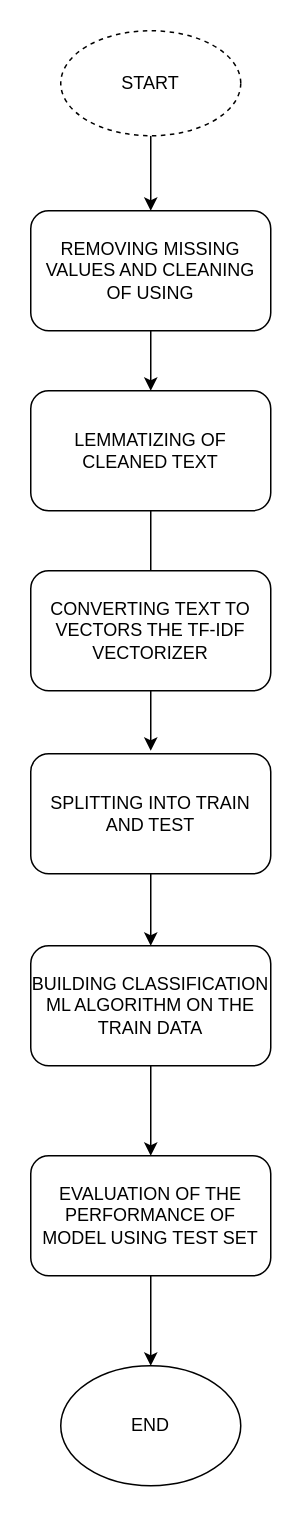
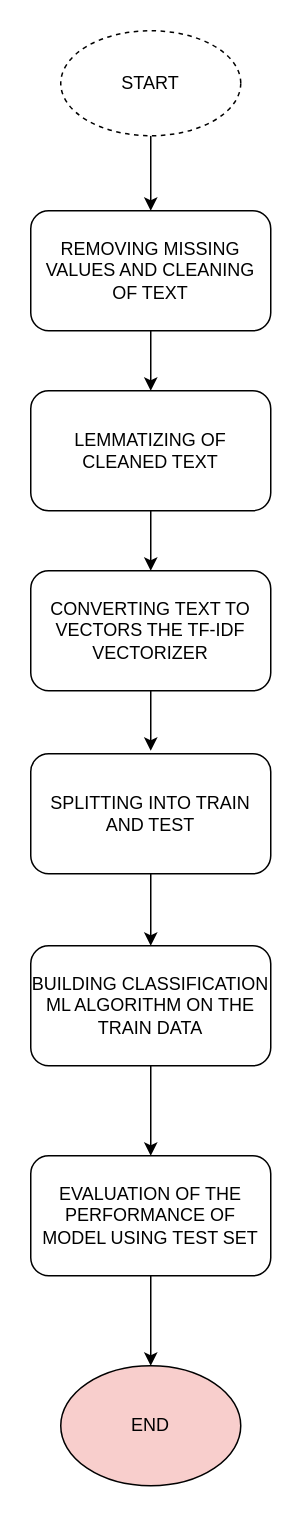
  <mxCell id="0" />
  <mxCell id="1" parent="0" />
  <mxCell id="2" style="edgeStyle=orthogonalEdgeStyle;rounded=0;orthogonalLoop=1;jettySize=auto;html=1;exitX=0.5;exitY=1;exitDx=0;exitDy=0;entryX=0.5;entryY=0;entryDx=0;entryDy=0;" edge="1" parent="1" source="3" target="5"><mxGeometry relative="1" as="geometry" /></mxCell>
  <mxCell id="3" value="START" style="ellipse;whiteSpace=wrap;html=1;dashed=1;" vertex="1" parent="1"><mxGeometry x="40" y="20" width="120" height="70" as="geometry" /></mxCell>
  <mxCell id="4" style="edgeStyle=orthogonalEdgeStyle;rounded=0;orthogonalLoop=1;jettySize=auto;html=1;exitX=0.5;exitY=1;exitDx=0;exitDy=0;entryX=0.5;entryY=0;entryDx=0;entryDy=0;" edge="1" parent="1" source="5" target="7"><mxGeometry relative="1" as="geometry" /></mxCell>
- <mxCell id="5" value="REMOVING MISSING VALUES AND CLEANING OF USING" style="rounded=1;whiteSpace=wrap;html=1;" vertex="1" parent="1"><mxGeometry x="20" y="140" width="160" height="80" as="geometry" /></mxCell>
- <mxCell id="6" style="edgeStyle=orthogonalEdgeStyle;rounded=0;orthogonalLoop=1;jettySize=auto;html=1;exitX=0.5;exitY=1;exitDx=0;exitDy=0;entryX=0.5;entryY=0;entryDx=0;entryDy=0;endArrow=none;" edge="1" parent="1" source="7" target="9"><mxGeometry relative="1" as="geometry" /></mxCell>
+ <mxCell id="5" value="REMOVING MISSING VALUES AND CLEANING OF TEXT" style="rounded=1;whiteSpace=wrap;html=1;" vertex="1" parent="1"><mxGeometry x="20" y="140" width="160" height="80" as="geometry" /></mxCell>
+ <mxCell id="6" style="edgeStyle=orthogonalEdgeStyle;rounded=0;orthogonalLoop=1;jettySize=auto;html=1;exitX=0.5;exitY=1;exitDx=0;exitDy=0;entryX=0.5;entryY=0;entryDx=0;entryDy=0;" edge="1" parent="1" source="7" target="9"><mxGeometry relative="1" as="geometry" /></mxCell>
  <mxCell id="7" value="LEMMATIZING OF CLEANED TEXT" style="rounded=1;whiteSpace=wrap;html=1;" vertex="1" parent="1"><mxGeometry x="20" y="260" width="160" height="80" as="geometry" /></mxCell>
  <mxCell id="8" style="edgeStyle=orthogonalEdgeStyle;rounded=0;orthogonalLoop=1;jettySize=auto;html=1;exitX=0.5;exitY=1;exitDx=0;exitDy=0;" edge="1" parent="1" source="9"><mxGeometry relative="1" as="geometry"><mxPoint x="100" y="500" as="targetPoint" /></mxGeometry></mxCell>
  <mxCell id="9" value="CONVERTING TEXT TO VECTORS THE TF-IDF VECTORIZER" style="rounded=1;whiteSpace=wrap;html=1;" vertex="1" parent="1"><mxGeometry x="20" y="380" width="160" height="80" as="geometry" /></mxCell>
  <mxCell id="10" style="edgeStyle=orthogonalEdgeStyle;rounded=0;orthogonalLoop=1;jettySize=auto;html=1;exitX=0.5;exitY=1;exitDx=0;exitDy=0;entryX=0.5;entryY=0;entryDx=0;entryDy=0;" edge="1" parent="1" source="11" target="13"><mxGeometry relative="1" as="geometry" /></mxCell>
  <mxCell id="11" value="SPLITTING INTO TRAIN AND TEST" style="rounded=1;whiteSpace=wrap;html=1;" vertex="1" parent="1"><mxGeometry x="20" y="502" width="160" height="80" as="geometry" /></mxCell>
  <mxCell id="12" style="edgeStyle=orthogonalEdgeStyle;rounded=0;orthogonalLoop=1;jettySize=auto;html=1;exitX=0.5;exitY=1;exitDx=0;exitDy=0;" edge="1" parent="1" source="13" target="15"><mxGeometry relative="1" as="geometry" /></mxCell>
  <mxCell id="13" value="BUILDING CLASSIFICATION ML ALGORITHM ON THE TRAIN DATA" style="rounded=1;whiteSpace=wrap;html=1;" vertex="1" parent="1"><mxGeometry x="20" y="630" width="160" height="80" as="geometry" /></mxCell>
  <mxCell id="14" style="edgeStyle=orthogonalEdgeStyle;rounded=0;orthogonalLoop=1;jettySize=auto;html=1;exitX=0.5;exitY=1;exitDx=0;exitDy=0;entryX=0.5;entryY=0;entryDx=0;entryDy=0;" edge="1" parent="1" source="15" target="16"><mxGeometry relative="1" as="geometry" /></mxCell>
  <mxCell id="15" value="EVALUATION OF THE PERFORMANCE OF MODEL USING TEST SET" style="rounded=1;whiteSpace=wrap;html=1;" vertex="1" parent="1"><mxGeometry x="20" y="770" width="160" height="80" as="geometry" /></mxCell>
- <mxCell id="16" value="END" style="ellipse;whiteSpace=wrap;html=1;" vertex="1" parent="1"><mxGeometry x="40" y="910" width="120" height="80" as="geometry" /></mxCell>
+ <mxCell id="16" value="END" style="ellipse;whiteSpace=wrap;html=1;fillColor=#f8cecc;" vertex="1" parent="1"><mxGeometry x="40" y="910" width="120" height="80" as="geometry" /></mxCell>
